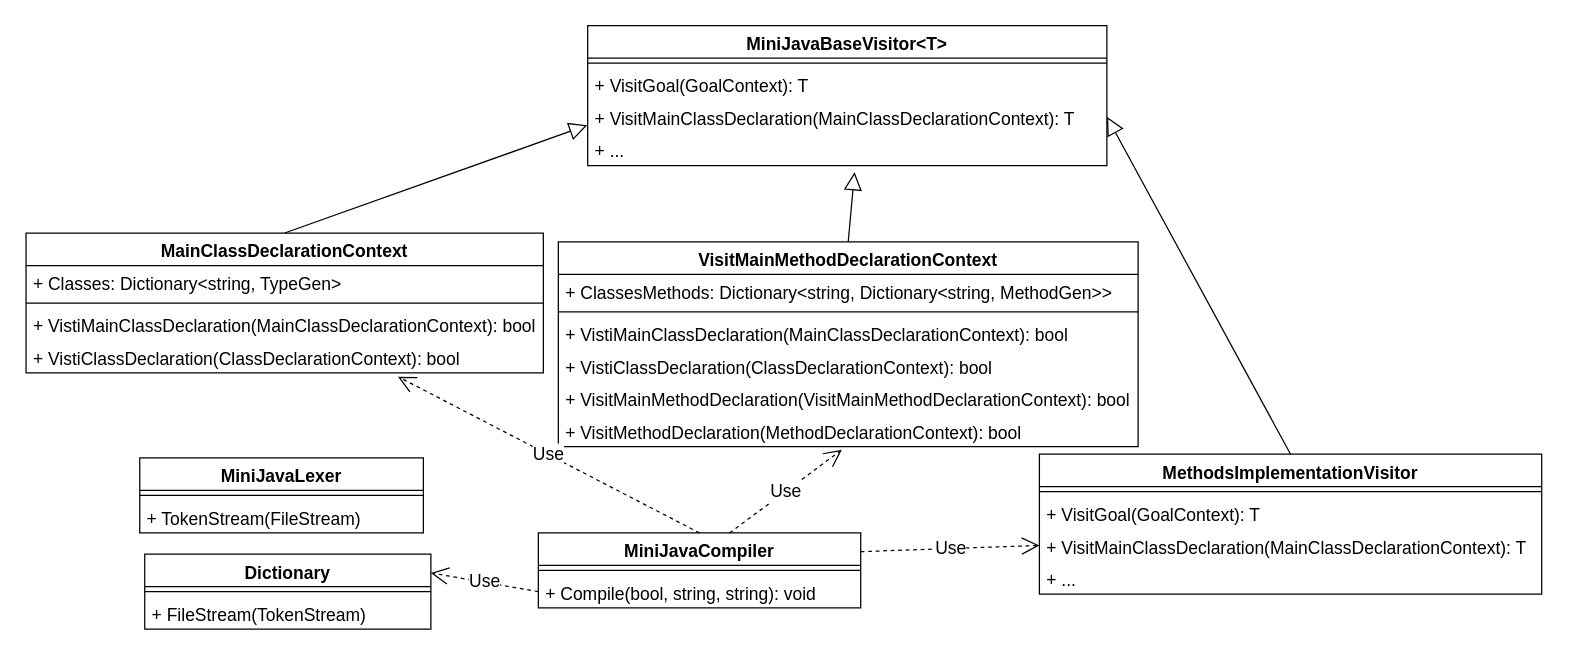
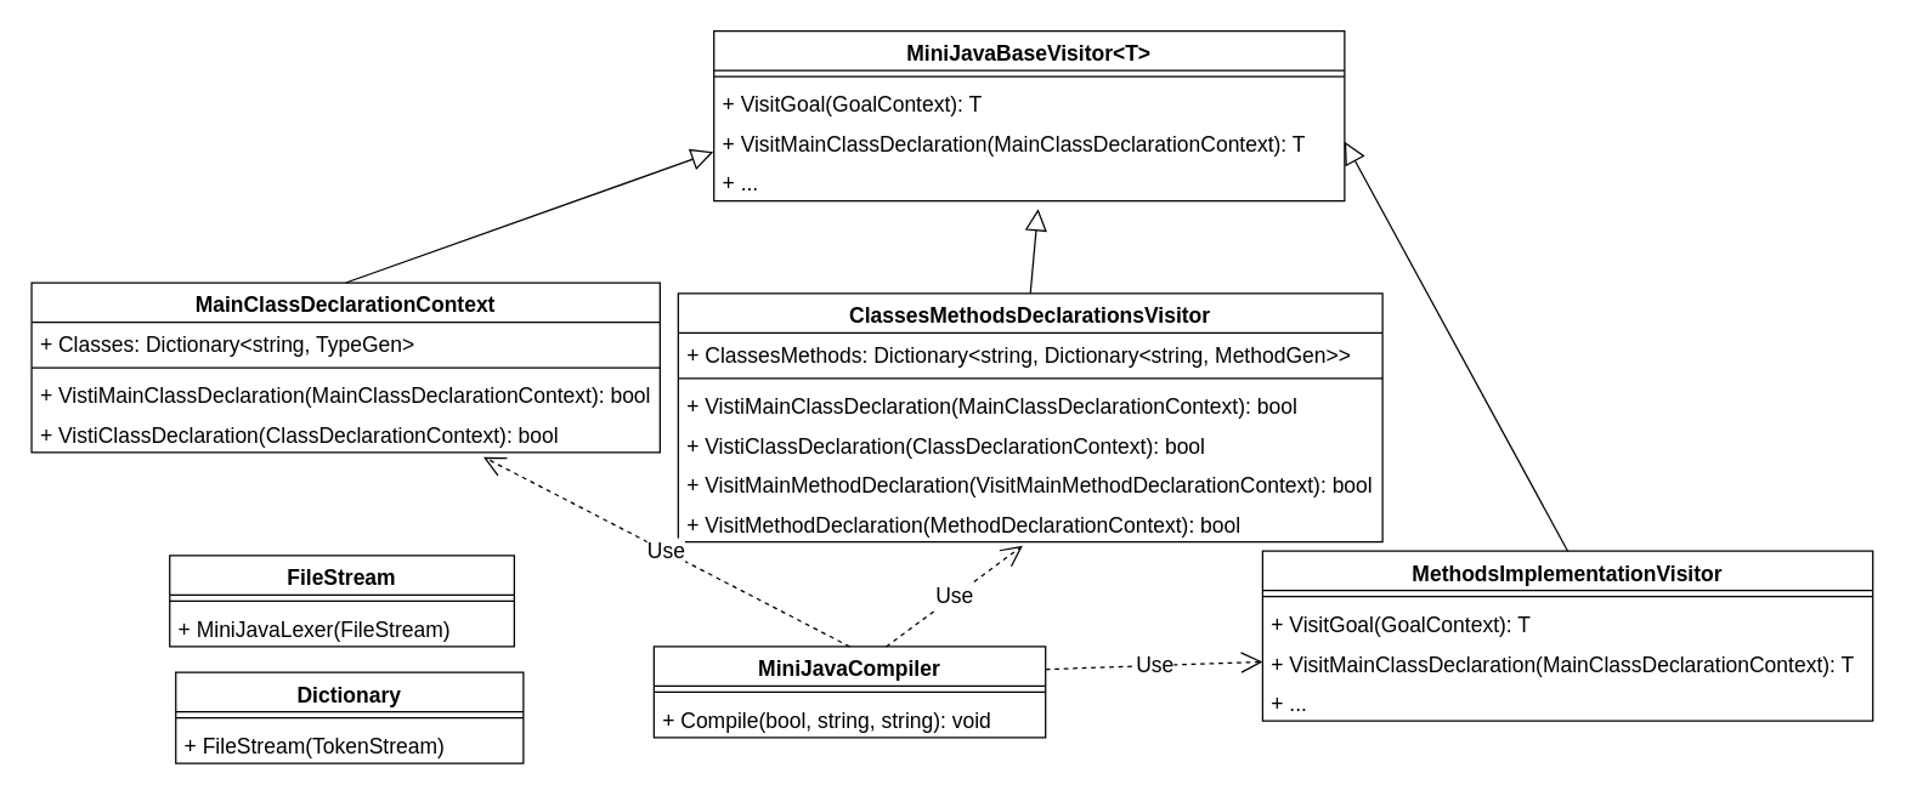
  <mxCell id="0" />
  <mxCell id="1" parent="0" />
  <mxCell id="2" value="MiniJavaCompiler" style="swimlane;fontStyle=1;align=center;verticalAlign=top;childLayout=stackLayout;horizontal=1;startSize=26;horizontalStack=0;resizeParent=1;resizeParentMax=0;resizeLast=0;collapsible=1;marginBottom=0;fontSize=14;" vertex="1" parent="1"><mxGeometry x="430" y="426" width="258" height="60" as="geometry" /></mxCell>
  <mxCell id="3" value="" style="line;strokeWidth=1;fillColor=none;align=left;verticalAlign=middle;spacingTop=-1;spacingLeft=3;spacingRight=3;rotatable=0;labelPosition=right;points=[];portConstraint=eastwest;strokeColor=inherit;fontSize=14;" vertex="1" parent="2"><mxGeometry y="26" width="258" height="8" as="geometry" /></mxCell>
  <mxCell id="4" value="+ Compile(bool, string, string): void" style="text;strokeColor=none;fillColor=none;align=left;verticalAlign=top;spacingLeft=4;spacingRight=4;overflow=hidden;rotatable=0;points=[[0,0.5],[1,0.5]];portConstraint=eastwest;fontSize=14;" vertex="1" parent="2"><mxGeometry y="34" width="258" height="26" as="geometry" /></mxCell>
- <mxCell id="5" value="MiniJavaLexer" style="swimlane;fontStyle=1;align=center;verticalAlign=top;childLayout=stackLayout;horizontal=1;startSize=26;horizontalStack=0;resizeParent=1;resizeParentMax=0;resizeLast=0;collapsible=1;marginBottom=0;fontSize=14;" vertex="1" parent="1"><mxGeometry x="111" y="366" width="227" height="60" as="geometry" /></mxCell>
+ <mxCell id="5" value="FileStream" style="swimlane;fontStyle=1;align=center;verticalAlign=top;childLayout=stackLayout;horizontal=1;startSize=26;horizontalStack=0;resizeParent=1;resizeParentMax=0;resizeLast=0;collapsible=1;marginBottom=0;fontSize=14;" vertex="1" parent="1"><mxGeometry x="111" y="366" width="227" height="60" as="geometry" /></mxCell>
  <mxCell id="6" value="" style="line;strokeWidth=1;fillColor=none;align=left;verticalAlign=middle;spacingTop=-1;spacingLeft=3;spacingRight=3;rotatable=0;labelPosition=right;points=[];portConstraint=eastwest;strokeColor=inherit;fontSize=14;" vertex="1" parent="5"><mxGeometry y="26" width="227" height="8" as="geometry" /></mxCell>
- <mxCell id="7" value="+ TokenStream(FileStream)" style="text;strokeColor=none;fillColor=none;align=left;verticalAlign=top;spacingLeft=4;spacingRight=4;overflow=hidden;rotatable=0;points=[[0,0.5],[1,0.5]];portConstraint=eastwest;fontSize=14;" vertex="1" parent="5"><mxGeometry y="34" width="227" height="26" as="geometry" /></mxCell>
+ <mxCell id="7" value="+ MiniJavaLexer(FileStream)" style="text;strokeColor=none;fillColor=none;align=left;verticalAlign=top;spacingLeft=4;spacingRight=4;overflow=hidden;rotatable=0;points=[[0,0.5],[1,0.5]];portConstraint=eastwest;fontSize=14;" vertex="1" parent="5"><mxGeometry y="34" width="227" height="26" as="geometry" /></mxCell>
  <mxCell id="8" value="Dictionary" style="swimlane;fontStyle=1;align=center;verticalAlign=top;childLayout=stackLayout;horizontal=1;startSize=26;horizontalStack=0;resizeParent=1;resizeParentMax=0;resizeLast=0;collapsible=1;marginBottom=0;fontSize=14;" vertex="1" parent="1"><mxGeometry x="115" y="443" width="229" height="60" as="geometry" /></mxCell>
  <mxCell id="9" value="" style="line;strokeWidth=1;fillColor=none;align=left;verticalAlign=middle;spacingTop=-1;spacingLeft=3;spacingRight=3;rotatable=0;labelPosition=right;points=[];portConstraint=eastwest;strokeColor=inherit;fontSize=14;" vertex="1" parent="8"><mxGeometry y="26" width="229" height="8" as="geometry" /></mxCell>
  <mxCell id="10" value="+ FileStream(TokenStream)" style="text;strokeColor=none;fillColor=none;align=left;verticalAlign=top;spacingLeft=4;spacingRight=4;overflow=hidden;rotatable=0;points=[[0,0.5],[1,0.5]];portConstraint=eastwest;fontSize=14;" vertex="1" parent="8"><mxGeometry y="34" width="229" height="26" as="geometry" /></mxCell>
  <mxCell id="11" value="MiniJavaBaseVisitor&lt;T&gt;" style="swimlane;fontStyle=1;align=center;verticalAlign=top;childLayout=stackLayout;horizontal=1;startSize=26;horizontalStack=0;resizeParent=1;resizeParentMax=0;resizeLast=0;collapsible=1;marginBottom=0;fontSize=14;" vertex="1" parent="1"><mxGeometry x="469.5" y="20" width="415.5" height="112" as="geometry" /></mxCell>
  <mxCell id="12" value="" style="line;strokeWidth=1;fillColor=none;align=left;verticalAlign=middle;spacingTop=-1;spacingLeft=3;spacingRight=3;rotatable=0;labelPosition=right;points=[];portConstraint=eastwest;strokeColor=inherit;fontSize=14;" vertex="1" parent="11"><mxGeometry y="26" width="415.5" height="8" as="geometry" /></mxCell>
  <mxCell id="13" value="+ VisitGoal(GoalContext): T" style="text;strokeColor=none;fillColor=none;align=left;verticalAlign=top;spacingLeft=4;spacingRight=4;overflow=hidden;rotatable=0;points=[[0,0.5],[1,0.5]];portConstraint=eastwest;fontSize=14;" vertex="1" parent="11"><mxGeometry y="34" width="415.5" height="26" as="geometry" /></mxCell>
  <mxCell id="14" value="+ VisitMainClassDeclaration(MainClassDeclarationContext): T" style="text;strokeColor=none;fillColor=none;align=left;verticalAlign=top;spacingLeft=4;spacingRight=4;overflow=hidden;rotatable=0;points=[[0,0.5],[1,0.5]];portConstraint=eastwest;fontSize=14;" vertex="1" parent="11"><mxGeometry y="60" width="415.5" height="26" as="geometry" /></mxCell>
  <mxCell id="15" value="+ ..." style="text;strokeColor=none;fillColor=none;align=left;verticalAlign=top;spacingLeft=4;spacingRight=4;overflow=hidden;rotatable=0;points=[[0,0.5],[1,0.5]];portConstraint=eastwest;fontSize=14;" vertex="1" parent="11"><mxGeometry y="86" width="415.5" height="26" as="geometry" /></mxCell>
  <mxCell id="16" value="MainClassDeclarationContext" style="swimlane;fontStyle=1;align=center;verticalAlign=top;childLayout=stackLayout;horizontal=1;startSize=26;horizontalStack=0;resizeParent=1;resizeParentMax=0;resizeLast=0;collapsible=1;marginBottom=0;fontSize=14;" vertex="1" parent="1"><mxGeometry x="20" y="186" width="414" height="112" as="geometry" /></mxCell>
  <mxCell id="17" value="+ Classes: Dictionary&lt;string, TypeGen&gt;" style="text;strokeColor=none;fillColor=none;align=left;verticalAlign=top;spacingLeft=4;spacingRight=4;overflow=hidden;rotatable=0;points=[[0,0.5],[1,0.5]];portConstraint=eastwest;fontSize=14;" vertex="1" parent="16"><mxGeometry y="26" width="414" height="26" as="geometry" /></mxCell>
  <mxCell id="18" value="" style="line;strokeWidth=1;fillColor=none;align=left;verticalAlign=middle;spacingTop=-1;spacingLeft=3;spacingRight=3;rotatable=0;labelPosition=right;points=[];portConstraint=eastwest;strokeColor=inherit;fontSize=14;" vertex="1" parent="16"><mxGeometry y="52" width="414" height="8" as="geometry" /></mxCell>
  <mxCell id="19" value="+ VistiMainClassDeclaration(MainClassDeclarationContext): bool" style="text;strokeColor=none;fillColor=none;align=left;verticalAlign=top;spacingLeft=4;spacingRight=4;overflow=hidden;rotatable=0;points=[[0,0.5],[1,0.5]];portConstraint=eastwest;fontSize=14;" vertex="1" parent="16"><mxGeometry y="60" width="414" height="26" as="geometry" /></mxCell>
  <mxCell id="20" value="+ VistiClassDeclaration(ClassDeclarationContext): bool" style="text;strokeColor=none;fillColor=none;align=left;verticalAlign=top;spacingLeft=4;spacingRight=4;overflow=hidden;rotatable=0;points=[[0,0.5],[1,0.5]];portConstraint=eastwest;fontSize=14;" vertex="1" parent="16"><mxGeometry y="86" width="414" height="26" as="geometry" /></mxCell>
  <mxCell id="21" value="" style="endArrow=block;endFill=0;endSize=12;html=1;entryX=-0.001;entryY=-0.24;entryDx=0;entryDy=0;entryPerimeter=0;exitX=0.5;exitY=0;exitDx=0;exitDy=0;fontSize=14;" edge="1" parent="1" source="16" target="15"><mxGeometry width="160" relative="1" as="geometry"><mxPoint x="283" y="402" as="sourcePoint" /><mxPoint x="443" y="402" as="targetPoint" /></mxGeometry></mxCell>
- <mxCell id="22" value="VisitMainMethodDeclarationContext" style="swimlane;fontStyle=1;align=center;verticalAlign=top;childLayout=stackLayout;horizontal=1;startSize=26;horizontalStack=0;resizeParent=1;resizeParentMax=0;resizeLast=0;collapsible=1;marginBottom=0;fontSize=14;" vertex="1" parent="1"><mxGeometry x="446" y="193" width="464" height="164" as="geometry" /></mxCell>
+ <mxCell id="22" value="ClassesMethodsDeclarationsVisitor" style="swimlane;fontStyle=1;align=center;verticalAlign=top;childLayout=stackLayout;horizontal=1;startSize=26;horizontalStack=0;resizeParent=1;resizeParentMax=0;resizeLast=0;collapsible=1;marginBottom=0;fontSize=14;" vertex="1" parent="1"><mxGeometry x="446" y="193" width="464" height="164" as="geometry" /></mxCell>
  <mxCell id="23" value="+ ClassesMethods: Dictionary&lt;string, Dictionary&lt;string, MethodGen&gt;&gt;" style="text;strokeColor=none;fillColor=none;align=left;verticalAlign=top;spacingLeft=4;spacingRight=4;overflow=hidden;rotatable=0;points=[[0,0.5],[1,0.5]];portConstraint=eastwest;fontSize=14;" vertex="1" parent="22"><mxGeometry y="26" width="464" height="26" as="geometry" /></mxCell>
  <mxCell id="24" value="" style="line;strokeWidth=1;fillColor=none;align=left;verticalAlign=middle;spacingTop=-1;spacingLeft=3;spacingRight=3;rotatable=0;labelPosition=right;points=[];portConstraint=eastwest;strokeColor=inherit;fontSize=14;" vertex="1" parent="22"><mxGeometry y="52" width="464" height="8" as="geometry" /></mxCell>
  <mxCell id="25" value="+ VistiMainClassDeclaration(MainClassDeclarationContext): bool" style="text;strokeColor=none;fillColor=none;align=left;verticalAlign=top;spacingLeft=4;spacingRight=4;overflow=hidden;rotatable=0;points=[[0,0.5],[1,0.5]];portConstraint=eastwest;fontSize=14;" vertex="1" parent="22"><mxGeometry y="60" width="464" height="26" as="geometry" /></mxCell>
  <mxCell id="26" value="+ VistiClassDeclaration(ClassDeclarationContext): bool" style="text;strokeColor=none;fillColor=none;align=left;verticalAlign=top;spacingLeft=4;spacingRight=4;overflow=hidden;rotatable=0;points=[[0,0.5],[1,0.5]];portConstraint=eastwest;fontSize=14;" vertex="1" parent="22"><mxGeometry y="86" width="464" height="26" as="geometry" /></mxCell>
  <mxCell id="27" value="+ VisitMainMethodDeclaration(VisitMainMethodDeclarationContext): bool" style="text;strokeColor=none;fillColor=none;align=left;verticalAlign=top;spacingLeft=4;spacingRight=4;overflow=hidden;rotatable=0;points=[[0,0.5],[1,0.5]];portConstraint=eastwest;fontSize=14;" vertex="1" parent="22"><mxGeometry y="112" width="464" height="26" as="geometry" /></mxCell>
  <mxCell id="28" value="+ VisitMethodDeclaration(MethodDeclarationContext): bool" style="text;strokeColor=none;fillColor=none;align=left;verticalAlign=top;spacingLeft=4;spacingRight=4;overflow=hidden;rotatable=0;points=[[0,0.5],[1,0.5]];portConstraint=eastwest;fontSize=14;" vertex="1" parent="22"><mxGeometry y="138" width="464" height="26" as="geometry" /></mxCell>
  <mxCell id="29" value="" style="endArrow=block;endFill=0;endSize=12;html=1;entryX=0.514;entryY=1.204;entryDx=0;entryDy=0;entryPerimeter=0;exitX=0.5;exitY=0;exitDx=0;exitDy=0;fontSize=14;" edge="1" parent="1" source="22" target="15"><mxGeometry width="160" relative="1" as="geometry"><mxPoint x="478" y="369" as="sourcePoint" /><mxPoint x="527.896" y="222" as="targetPoint" /></mxGeometry></mxCell>
  <mxCell id="30" value="MethodsImplementationVisitor" style="swimlane;fontStyle=1;align=center;verticalAlign=top;childLayout=stackLayout;horizontal=1;startSize=26;horizontalStack=0;resizeParent=1;resizeParentMax=0;resizeLast=0;collapsible=1;marginBottom=0;fontSize=14;" vertex="1" parent="1"><mxGeometry x="831" y="363" width="402" height="112" as="geometry" /></mxCell>
  <mxCell id="31" value="" style="line;strokeWidth=1;fillColor=none;align=left;verticalAlign=middle;spacingTop=-1;spacingLeft=3;spacingRight=3;rotatable=0;labelPosition=right;points=[];portConstraint=eastwest;strokeColor=inherit;fontSize=14;" vertex="1" parent="30"><mxGeometry y="26" width="402" height="8" as="geometry" /></mxCell>
  <mxCell id="32" value="+ VisitGoal(GoalContext): T" style="text;strokeColor=none;fillColor=none;align=left;verticalAlign=top;spacingLeft=4;spacingRight=4;overflow=hidden;rotatable=0;points=[[0,0.5],[1,0.5]];portConstraint=eastwest;fontSize=14;" vertex="1" parent="30"><mxGeometry y="34" width="402" height="26" as="geometry" /></mxCell>
  <mxCell id="33" value="+ VisitMainClassDeclaration(MainClassDeclarationContext): T" style="text;strokeColor=none;fillColor=none;align=left;verticalAlign=top;spacingLeft=4;spacingRight=4;overflow=hidden;rotatable=0;points=[[0,0.5],[1,0.5]];portConstraint=eastwest;fontSize=14;" vertex="1" parent="30"><mxGeometry y="60" width="402" height="26" as="geometry" /></mxCell>
  <mxCell id="34" value="+ ..." style="text;strokeColor=none;fillColor=none;align=left;verticalAlign=top;spacingLeft=4;spacingRight=4;overflow=hidden;rotatable=0;points=[[0,0.5],[1,0.5]];portConstraint=eastwest;fontSize=14;" vertex="1" parent="30"><mxGeometry y="86" width="402" height="26" as="geometry" /></mxCell>
  <mxCell id="35" value="" style="endArrow=block;endFill=0;endSize=12;html=1;entryX=1;entryY=0.5;entryDx=0;entryDy=0;exitX=0.5;exitY=0;exitDx=0;exitDy=0;fontSize=14;" edge="1" parent="1" source="30" target="14"><mxGeometry width="160" relative="1" as="geometry"><mxPoint x="910.5" y="366" as="sourcePoint" /><mxPoint x="643.08" y="224.002" as="targetPoint" /></mxGeometry></mxCell>
  <mxCell id="36" value="Use" style="endArrow=open;endSize=12;dashed=1;html=1;entryX=0.719;entryY=1.113;entryDx=0;entryDy=0;entryPerimeter=0;exitX=0.5;exitY=0;exitDx=0;exitDy=0;fontSize=14;" edge="1" parent="1" source="2" target="20"><mxGeometry width="160" relative="1" as="geometry"><mxPoint x="385" y="347" as="sourcePoint" /><mxPoint x="545" y="347" as="targetPoint" /></mxGeometry></mxCell>
- <mxCell id="37" value="Use" style="endArrow=open;endSize=12;dashed=1;html=1;entryX=1;entryY=0.25;entryDx=0;entryDy=0;exitX=0;exitY=0.5;exitDx=0;exitDy=0;fontSize=14;" edge="1" parent="1" source="4" target="8"><mxGeometry width="160" relative="1" as="geometry"><mxPoint x="498" y="548" as="sourcePoint" /><mxPoint x="-12" y="277" as="targetPoint" /></mxGeometry></mxCell>
  <mxCell id="38" value="Use" style="endArrow=open;endSize=12;dashed=1;html=1;entryX=0.489;entryY=1.095;entryDx=0;entryDy=0;entryPerimeter=0;exitX=0.593;exitY=0;exitDx=0;exitDy=0;exitPerimeter=0;fontSize=14;" edge="1" parent="1" source="2" target="28"><mxGeometry width="160" relative="1" as="geometry"><mxPoint x="576" y="559" as="sourcePoint" /><mxPoint x="205.966" y="205.066" as="targetPoint" /></mxGeometry></mxCell>
  <mxCell id="39" value="Use" style="endArrow=open;endSize=12;dashed=1;html=1;entryX=0;entryY=0.5;entryDx=0;entryDy=0;exitX=1;exitY=0.25;exitDx=0;exitDy=0;fontSize=14;" edge="1" parent="1" source="2" target="33"><mxGeometry width="160" relative="1" as="geometry"><mxPoint x="599.994" y="559" as="sourcePoint" /><mxPoint x="664.935" y="314.47" as="targetPoint" /></mxGeometry></mxCell>
